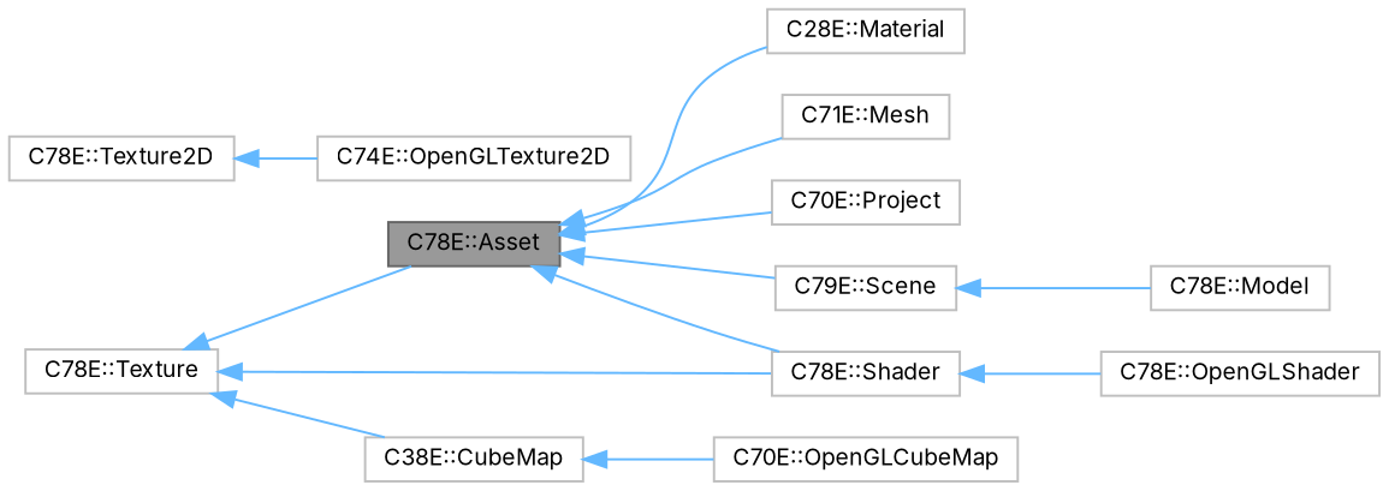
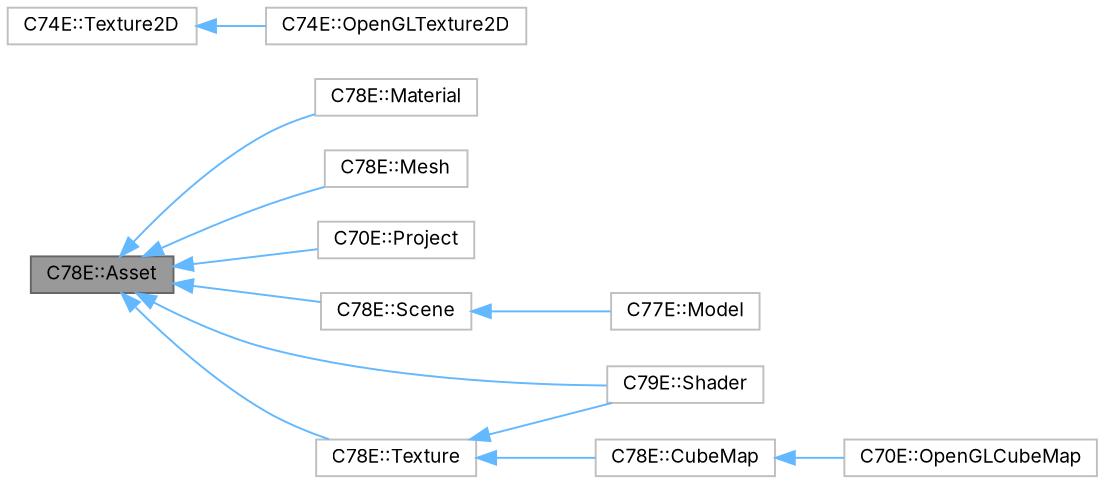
  digraph {
    fontname=Inter
    rankdir=LR
    node [color=grey75 fillcolor=white fontname=Inter fontsize=10 shape=box style=filled]
    edge [color=steelblue1 dir=back fontname=Inter fontsize=10 labelfontname=Helvetica labelfontsize=10 style=solid]
    n1 [color=gray40 fillcolor=grey60 fontcolor=black height=0.2 label="C78E::Asset" width=0.4]
-   n2 [height=0.2 label="C28E::Material" width=0.4]
-   n3 [height=0.2 label="C71E::Mesh" width=0.4]
+   n2 [height=0.2 label="C78E::Material" width=0.4]
+   n3 [height=0.2 label="C78E::Mesh" width=0.4]
    n4 [height=0.2 label="C70E::Project" width=0.4]
-   n5 [height=0.2 label="C79E::Scene" width=0.4]
-   n6 [height=0.2 label="C78E::Shader" width=0.4]
+   n5 [height=0.2 label="C78E::Scene" width=0.4]
+   n6 [height=0.2 label="C79E::Shader" width=0.4]
    n7 [height=0.2 label="C78E::Texture" width=0.4]
-   n8 [height=0.2 label="C78E::Model" width=0.4]
-   n9 [height=0.2 label="C78E::OpenGLShader" width=0.4]
-   n10 [height=0.2 label="C38E::CubeMap" width=0.4]
+   n8 [height=0.2 label="C77E::Model" width=0.4]
+   n10 [height=0.2 label="C78E::CubeMap" width=0.4]
    n11 [height=0.2 label="C70E::OpenGLCubeMap" width=0.4]
-   n12 [height=0.2 label="C78E::Texture2D" width=0.4]
+   n12 [height=0.2 label="C74E::Texture2D" width=0.4]
    n13 [height=0.2 label="C74E::OpenGLTexture2D" width=0.4]
    n1 -> n2
    n1 -> n3
    n1 -> n4
    n1 -> n5
    n1 -> n6
-   n7 -> n1
+   n1 -> n7
    n5 -> n8
-   n6 -> n9
    n7 -> n6
    n7 -> n10
    n10 -> n11
    n12 -> n13
  }
